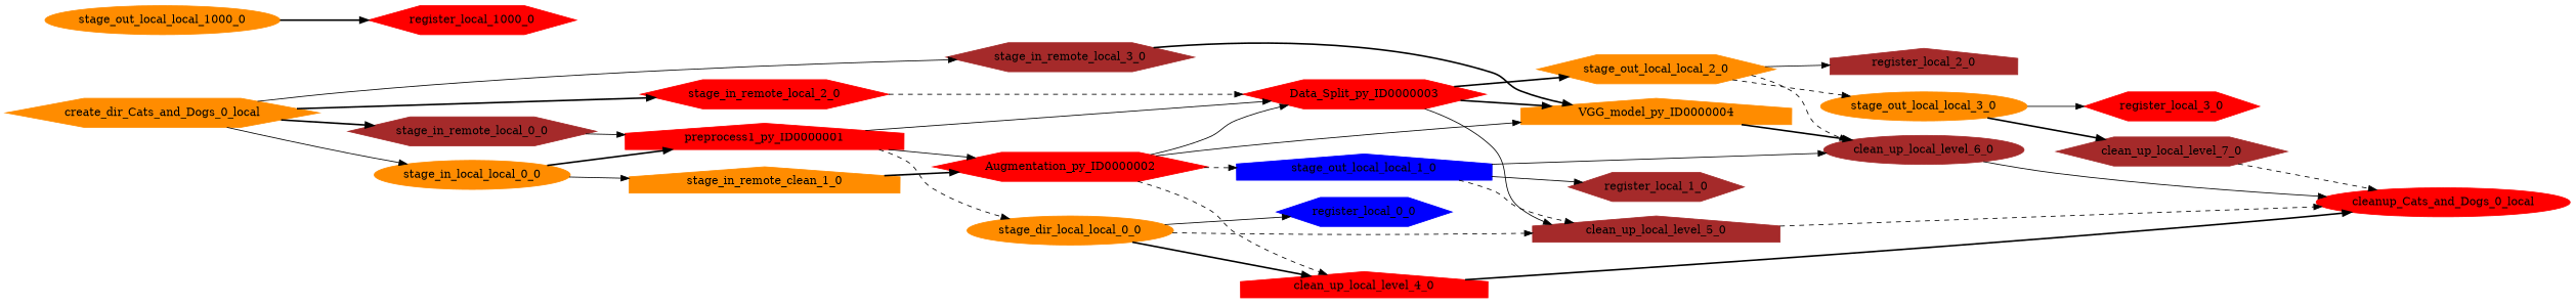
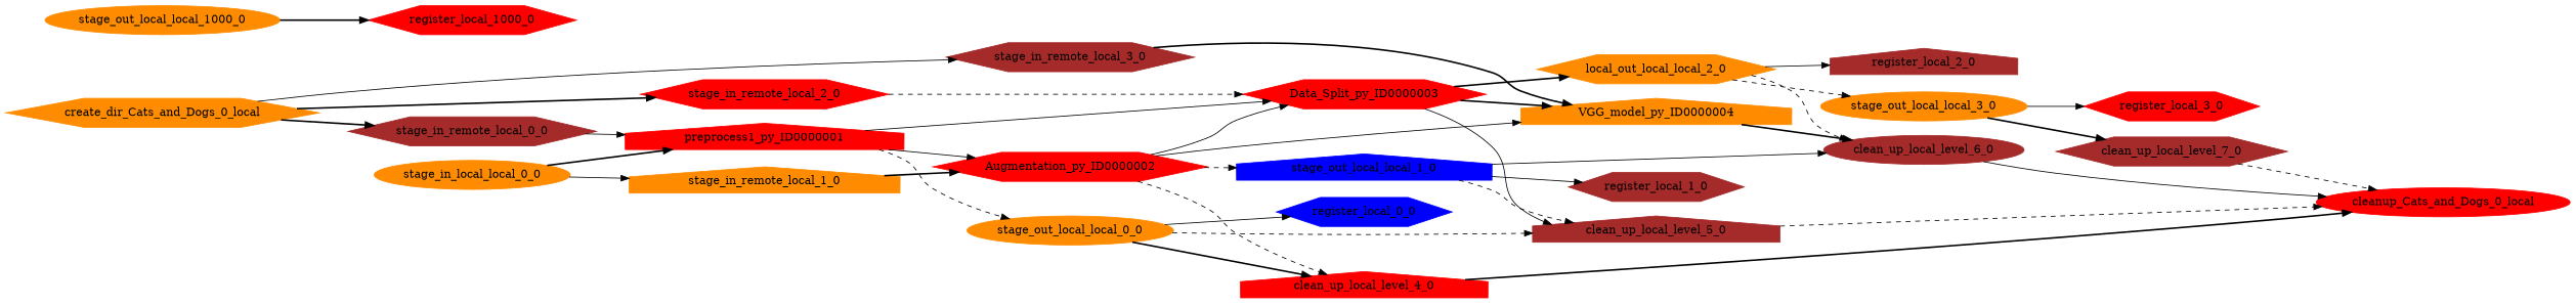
  digraph {
    rankdir=LR
    node [color=red shape=hexagon style=filled]
    edge [arrowhead=normal arrowsize=1.0 style=solid]
    n1 [label=stage_in_remote_local_2_0]
    n2 [label=Data_Split_py_ID0000003]
    n3 [color=brown label=clean_up_local_level_5_0 shape=house]
-   n4 [color=darkorange label=stage_out_local_local_2_0]
+   n4 [color=darkorange label=local_out_local_local_2_0]
    n5 [color=darkorange label=VGG_model_py_ID0000004 shape=house]
    n6 [label=cleanup_Cats_and_Dogs_0_local shape=ellipse]
-   n7 [color=darkorange label=stage_in_remote_clean_1_0 shape=house]
+   n7 [color=darkorange label=stage_in_remote_local_1_0 shape=house]
    n8 [label=Augmentation_py_ID0000002]
    n9 [label=clean_up_local_level_4_0 shape=house]
    n10 [color=blue label=stage_out_local_local_1_0 shape=house]
    n11 [color=brown label=stage_in_remote_local_0_0]
    n12 [label=preprocess1_py_ID0000001 shape=house]
-   n13 [color=darkorange label=stage_dir_local_local_0_0 shape=ellipse]
+   n13 [color=darkorange label=stage_out_local_local_0_0 shape=ellipse]
    n14 [color=blue label=register_local_0_0]
    n15 [color=brown label=clean_up_local_level_6_0 shape=ellipse]
    n16 [color=brown label=clean_up_local_level_7_0]
    n17 [color=darkorange label=stage_in_local_local_0_0 shape=ellipse]
    n18 [color=darkorange label=stage_out_local_local_3_0 shape=ellipse]
    n19 [color=brown label=register_local_2_0 shape=house]
    n20 [color=brown label=stage_in_remote_local_3_0]
    n21 [color=darkorange label=stage_out_local_local_1000_0 shape=ellipse]
    n22 [label=register_local_1000_0]
    n23 [label=register_local_3_0]
    n24 [color=brown label=register_local_1_0]
    n25 [color=darkorange label=create_dir_Cats_and_Dogs_0_local]
    n1 -> n2 [style=dashed]
    n2 -> n3
    n2 -> n4 [style=bold]
    n2 -> n5 [style=bold]
    n3 -> n6 [style=dashed]
    n4 -> n15 [style=dashed]
    n4 -> n18 [style=dashed]
    n4 -> n19
    n5 -> n15 [style=bold]
    n7 -> n8 [style=bold]
    n8 -> n2
    n8 -> n5
    n8 -> n9 [style=dashed]
    n8 -> n10 [style=dashed]
    n9 -> n6 [style=bold]
    n10 -> n3 [style=dashed]
    n10 -> n15
    n10 -> n24
    n11 -> n12
    n12 -> n2
    n12 -> n8
    n12 -> n13 [style=dashed]
    n13 -> n3 [style=dashed]
    n13 -> n9 [style=bold]
    n13 -> n14
    n15 -> n6
    n16 -> n6 [style=dashed]
    n17 -> n7
    n17 -> n12 [style=bold]
    n18 -> n16 [style=bold]
    n18 -> n23
    n20 -> n5 [style=bold]
    n21 -> n22 [style=bold]
    n25 -> n1 [style=bold]
    n25 -> n11 [style=bold]
-   n25 -> n17
    n25 -> n20
  }
